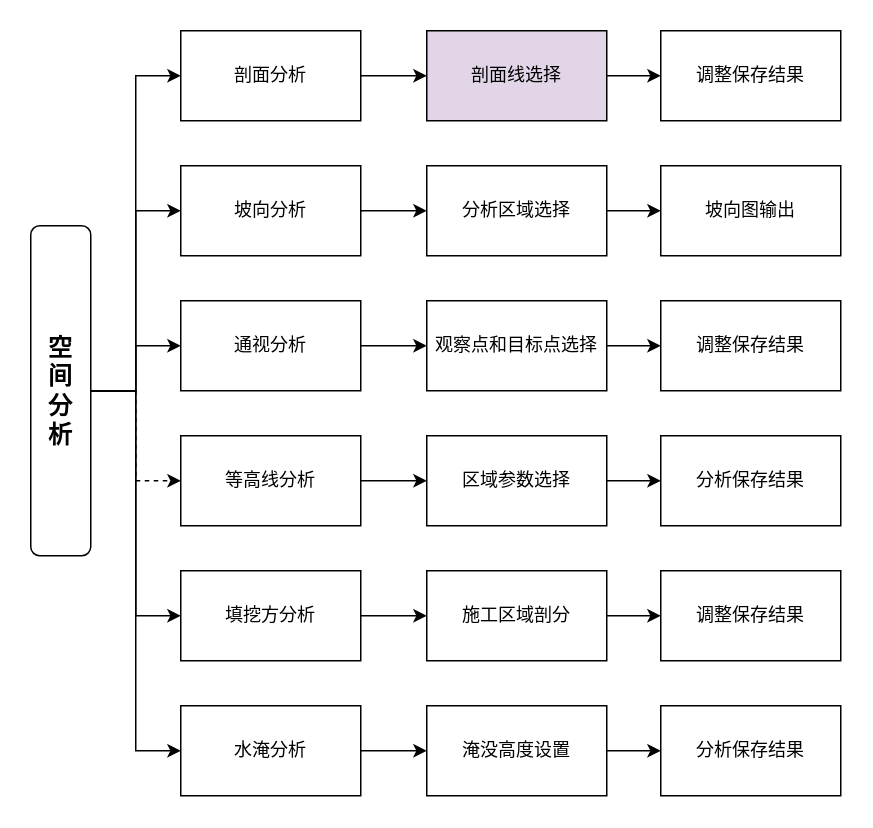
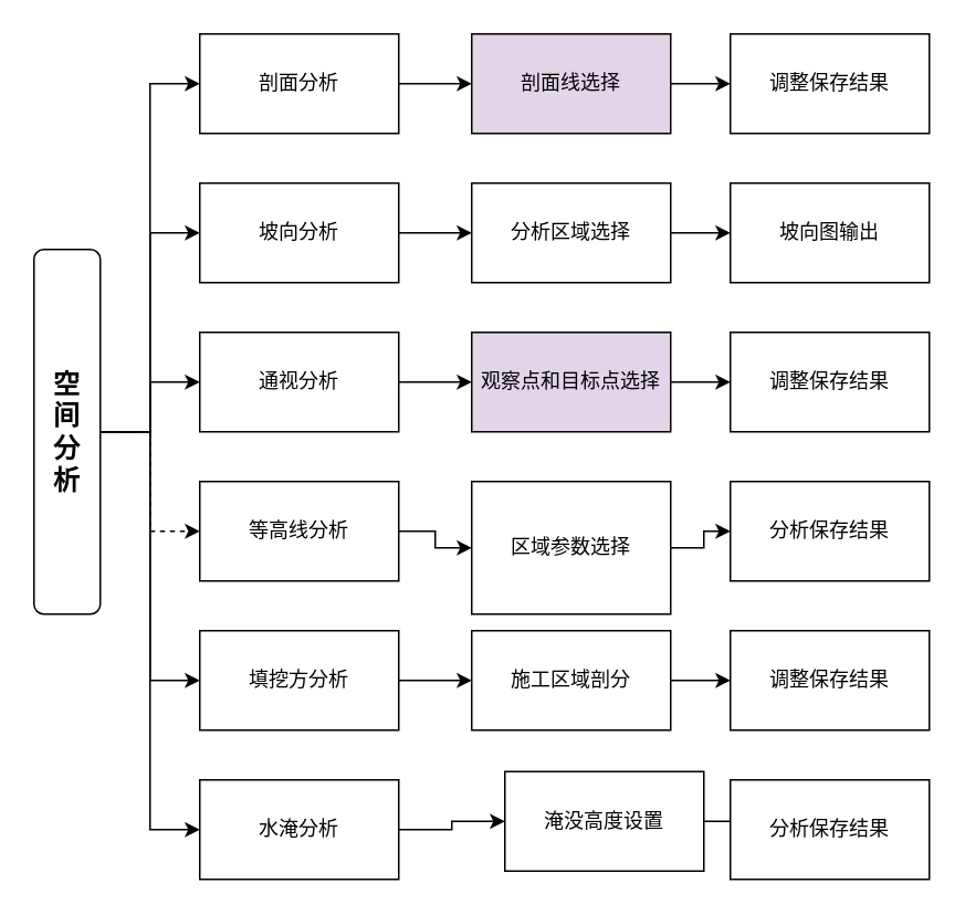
  <mxCell id="0" />
  <mxCell id="1" parent="0" />
  <mxCell id="2" style="edgeStyle=orthogonalEdgeStyle;rounded=0;orthogonalLoop=1;jettySize=auto;html=1;exitX=1;exitY=0.5;exitDx=0;exitDy=0;" edge="1" parent="1" source="3" target="5"><mxGeometry relative="1" as="geometry" /></mxCell>
  <mxCell id="3" value="剖面分析" style="rounded=0;whiteSpace=wrap;html=1;" vertex="1" parent="1"><mxGeometry x="120" y="20" width="120" height="60" as="geometry" /></mxCell>
  <mxCell id="4" style="edgeStyle=orthogonalEdgeStyle;rounded=0;orthogonalLoop=1;jettySize=auto;html=1;exitX=1;exitY=0.5;exitDx=0;exitDy=0;" edge="1" parent="1" source="5" target="6"><mxGeometry relative="1" as="geometry" /></mxCell>
  <mxCell id="5" value="剖面线选择" style="rounded=0;whiteSpace=wrap;html=1;fillColor=#e1d5e7;" vertex="1" parent="1"><mxGeometry x="284" y="20" width="120" height="60" as="geometry" /></mxCell>
  <mxCell id="6" value="调整保存结果" style="rounded=0;whiteSpace=wrap;html=1;" vertex="1" parent="1"><mxGeometry x="440" y="20" width="120" height="60" as="geometry" /></mxCell>
  <mxCell id="7" style="edgeStyle=orthogonalEdgeStyle;rounded=0;orthogonalLoop=1;jettySize=auto;html=1;exitX=1;exitY=0.5;exitDx=0;exitDy=0;entryX=0;entryY=0.5;entryDx=0;entryDy=0;" edge="1" parent="1" source="8" target="10"><mxGeometry relative="1" as="geometry" /></mxCell>
  <mxCell id="8" value="坡向分析" style="rounded=0;whiteSpace=wrap;html=1;" vertex="1" parent="1"><mxGeometry x="120" y="110" width="120" height="60" as="geometry" /></mxCell>
  <mxCell id="9" style="edgeStyle=orthogonalEdgeStyle;rounded=0;orthogonalLoop=1;jettySize=auto;html=1;exitX=1;exitY=0.5;exitDx=0;exitDy=0;" edge="1" parent="1" source="10" target="11"><mxGeometry relative="1" as="geometry" /></mxCell>
  <mxCell id="10" value="分析区域选择" style="rounded=0;whiteSpace=wrap;html=1;" vertex="1" parent="1"><mxGeometry x="284" y="110" width="120" height="60" as="geometry" /></mxCell>
  <mxCell id="11" value="坡向图输出" style="rounded=0;whiteSpace=wrap;html=1;" vertex="1" parent="1"><mxGeometry x="440" y="110" width="120" height="60" as="geometry" /></mxCell>
  <mxCell id="12" style="edgeStyle=orthogonalEdgeStyle;rounded=0;orthogonalLoop=1;jettySize=auto;html=1;exitX=1;exitY=0.5;exitDx=0;exitDy=0;entryX=0;entryY=0.5;entryDx=0;entryDy=0;" edge="1" parent="1" source="13" target="15"><mxGeometry relative="1" as="geometry" /></mxCell>
  <mxCell id="13" value="通视分析" style="rounded=0;whiteSpace=wrap;html=1;" vertex="1" parent="1"><mxGeometry x="120" y="200" width="120" height="60" as="geometry" /></mxCell>
  <mxCell id="14" style="edgeStyle=orthogonalEdgeStyle;rounded=0;orthogonalLoop=1;jettySize=auto;html=1;exitX=1;exitY=0.5;exitDx=0;exitDy=0;" edge="1" parent="1" source="15" target="16"><mxGeometry relative="1" as="geometry" /></mxCell>
- <mxCell id="15" value="观察点和目标点选择" style="rounded=0;whiteSpace=wrap;html=1;" vertex="1" parent="1"><mxGeometry x="284" y="200" width="120" height="60" as="geometry" /></mxCell>
+ <mxCell id="15" value="观察点和目标点选择" style="rounded=0;whiteSpace=wrap;html=1;fillColor=#e1d5e7;" vertex="1" parent="1"><mxGeometry x="284" y="200" width="120" height="60" as="geometry" /></mxCell>
  <mxCell id="16" value="调整保存结果" style="rounded=0;whiteSpace=wrap;html=1;" vertex="1" parent="1"><mxGeometry x="440" y="200" width="120" height="60" as="geometry" /></mxCell>
  <mxCell id="17" style="edgeStyle=orthogonalEdgeStyle;rounded=0;orthogonalLoop=1;jettySize=auto;html=1;exitX=1;exitY=0.5;exitDx=0;exitDy=0;" edge="1" parent="1" source="18" target="20"><mxGeometry relative="1" as="geometry" /></mxCell>
  <mxCell id="18" value="等高线分析" style="rounded=0;whiteSpace=wrap;html=1;" vertex="1" parent="1"><mxGeometry x="120" y="290" width="120" height="60" as="geometry" /></mxCell>
  <mxCell id="19" style="edgeStyle=orthogonalEdgeStyle;rounded=0;orthogonalLoop=1;jettySize=auto;html=1;exitX=1;exitY=0.5;exitDx=0;exitDy=0;" edge="1" parent="1" source="20" target="21"><mxGeometry relative="1" as="geometry" /></mxCell>
- <mxCell id="20" value="区域参数选择" style="rounded=0;whiteSpace=wrap;html=1;" vertex="1" parent="1"><mxGeometry x="284" y="290" width="120" height="60" as="geometry" /></mxCell>
+ <mxCell id="20" value="区域参数选择" style="rounded=0;whiteSpace=wrap;html=1;" vertex="1" parent="1"><mxGeometry x="284" y="290" width="120" height="80" as="geometry" /></mxCell>
  <mxCell id="21" value="分析保存结果" style="rounded=0;whiteSpace=wrap;html=1;" vertex="1" parent="1"><mxGeometry x="440" y="290" width="120" height="60" as="geometry" /></mxCell>
  <mxCell id="22" style="edgeStyle=orthogonalEdgeStyle;rounded=0;orthogonalLoop=1;jettySize=auto;html=1;exitX=1;exitY=0.5;exitDx=0;exitDy=0;entryX=0;entryY=0.5;entryDx=0;entryDy=0;" edge="1" parent="1" source="28" target="3"><mxGeometry relative="1" as="geometry" /></mxCell>
  <mxCell id="23" style="edgeStyle=orthogonalEdgeStyle;rounded=0;orthogonalLoop=1;jettySize=auto;html=1;exitX=1;exitY=0.5;exitDx=0;exitDy=0;" edge="1" parent="1" source="28" target="8"><mxGeometry relative="1" as="geometry" /></mxCell>
  <mxCell id="24" style="edgeStyle=orthogonalEdgeStyle;rounded=0;orthogonalLoop=1;jettySize=auto;html=1;exitX=1;exitY=0.5;exitDx=0;exitDy=0;" edge="1" parent="1" source="28" target="13"><mxGeometry relative="1" as="geometry" /></mxCell>
  <mxCell id="25" style="edgeStyle=orthogonalEdgeStyle;rounded=0;orthogonalLoop=1;jettySize=auto;html=1;exitX=1;exitY=0.5;exitDx=0;exitDy=0;entryX=0;entryY=0.5;entryDx=0;entryDy=0;dashed=1;" edge="1" parent="1" source="28" target="18"><mxGeometry relative="1" as="geometry" /></mxCell>
  <mxCell id="26" style="edgeStyle=orthogonalEdgeStyle;rounded=0;orthogonalLoop=1;jettySize=auto;html=1;exitX=1;exitY=0.5;exitDx=0;exitDy=0;entryX=0;entryY=0.5;entryDx=0;entryDy=0;" edge="1" parent="1" source="28" target="30"><mxGeometry relative="1" as="geometry" /></mxCell>
  <mxCell id="27" style="edgeStyle=orthogonalEdgeStyle;rounded=0;orthogonalLoop=1;jettySize=auto;html=1;exitX=1;exitY=0.5;exitDx=0;exitDy=0;entryX=0;entryY=0.5;entryDx=0;entryDy=0;" edge="1" parent="1" source="28" target="35"><mxGeometry relative="1" as="geometry" /></mxCell>
  <mxCell id="28" value="&lt;b style=&quot;font-size: 16px;&quot;&gt;&lt;font style=&quot;font-size: 16px;&quot;&gt;空&lt;/font&gt;&lt;/b&gt;&lt;div style=&quot;font-size: 16px;&quot;&gt;&lt;b&gt;&lt;font style=&quot;font-size: 16px;&quot;&gt;间&lt;/font&gt;&lt;/b&gt;&lt;/div&gt;&lt;div style=&quot;font-size: 16px;&quot;&gt;&lt;b&gt;&lt;font style=&quot;font-size: 16px;&quot;&gt;分&lt;/font&gt;&lt;/b&gt;&lt;/div&gt;&lt;div style=&quot;font-size: 16px;&quot;&gt;&lt;b style=&quot;&quot;&gt;&lt;font style=&quot;font-size: 16px;&quot;&gt;析&lt;/font&gt;&lt;/b&gt;&lt;/div&gt;" style="rounded=1;whiteSpace=wrap;html=1;" vertex="1" parent="1"><mxGeometry x="20" y="150" width="40" height="220" as="geometry" /></mxCell>
  <mxCell id="29" style="edgeStyle=orthogonalEdgeStyle;rounded=0;orthogonalLoop=1;jettySize=auto;html=1;exitX=1;exitY=0.5;exitDx=0;exitDy=0;" edge="1" parent="1" source="30" target="32"><mxGeometry relative="1" as="geometry" /></mxCell>
  <mxCell id="30" value="填挖方分析" style="rounded=0;whiteSpace=wrap;html=1;" vertex="1" parent="1"><mxGeometry x="120" y="380" width="120" height="60" as="geometry" /></mxCell>
  <mxCell id="31" style="edgeStyle=orthogonalEdgeStyle;rounded=0;orthogonalLoop=1;jettySize=auto;html=1;exitX=1;exitY=0.5;exitDx=0;exitDy=0;" edge="1" parent="1" source="32" target="33"><mxGeometry relative="1" as="geometry" /></mxCell>
  <mxCell id="32" value="施工区域剖分" style="rounded=0;whiteSpace=wrap;html=1;" vertex="1" parent="1"><mxGeometry x="284" y="380" width="120" height="60" as="geometry" /></mxCell>
  <mxCell id="33" value="调整保存结果" style="rounded=0;whiteSpace=wrap;html=1;" vertex="1" parent="1"><mxGeometry x="440" y="380" width="120" height="60" as="geometry" /></mxCell>
  <mxCell id="34" style="edgeStyle=orthogonalEdgeStyle;rounded=0;orthogonalLoop=1;jettySize=auto;html=1;exitX=1;exitY=0.5;exitDx=0;exitDy=0;" edge="1" parent="1" source="35" target="37"><mxGeometry relative="1" as="geometry" /></mxCell>
  <mxCell id="35" value="水淹分析" style="rounded=0;whiteSpace=wrap;html=1;" vertex="1" parent="1"><mxGeometry x="120" y="470" width="120" height="60" as="geometry" /></mxCell>
  <mxCell id="36" style="edgeStyle=orthogonalEdgeStyle;rounded=0;orthogonalLoop=1;jettySize=auto;html=1;exitX=1;exitY=0.5;exitDx=0;exitDy=0;" edge="1" parent="1" source="37" target="38"><mxGeometry relative="1" as="geometry" /></mxCell>
- <mxCell id="37" value="淹没高度设置" style="rounded=0;whiteSpace=wrap;html=1;" vertex="1" parent="1"><mxGeometry x="284" y="470" width="120" height="60" as="geometry" /></mxCell>
+ <mxCell id="37" value="淹没高度设置" style="rounded=0;whiteSpace=wrap;html=1;" vertex="1" parent="1"><mxGeometry x="304" y="465" width="120" height="60" as="geometry" /></mxCell>
  <mxCell id="38" value="分析保存结果" style="rounded=0;whiteSpace=wrap;html=1;" vertex="1" parent="1"><mxGeometry x="440" y="470" width="120" height="60" as="geometry" /></mxCell>
